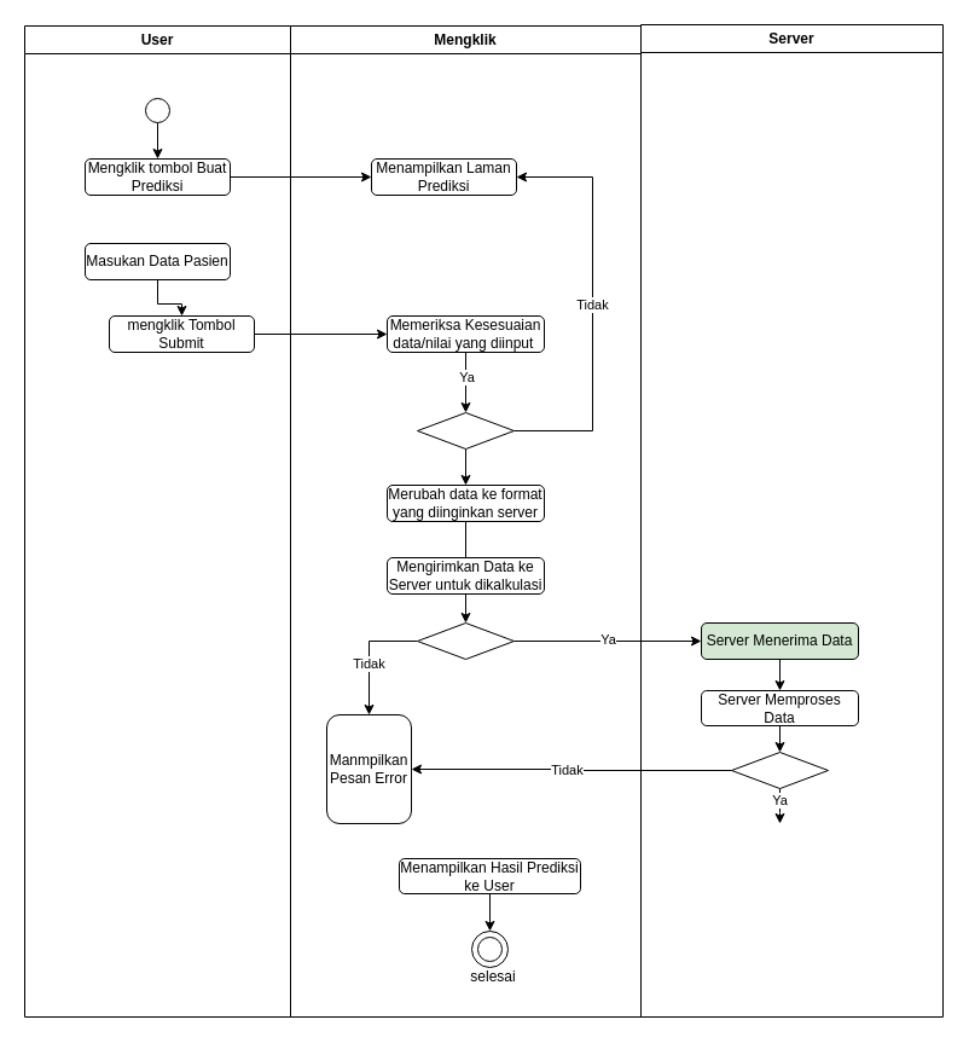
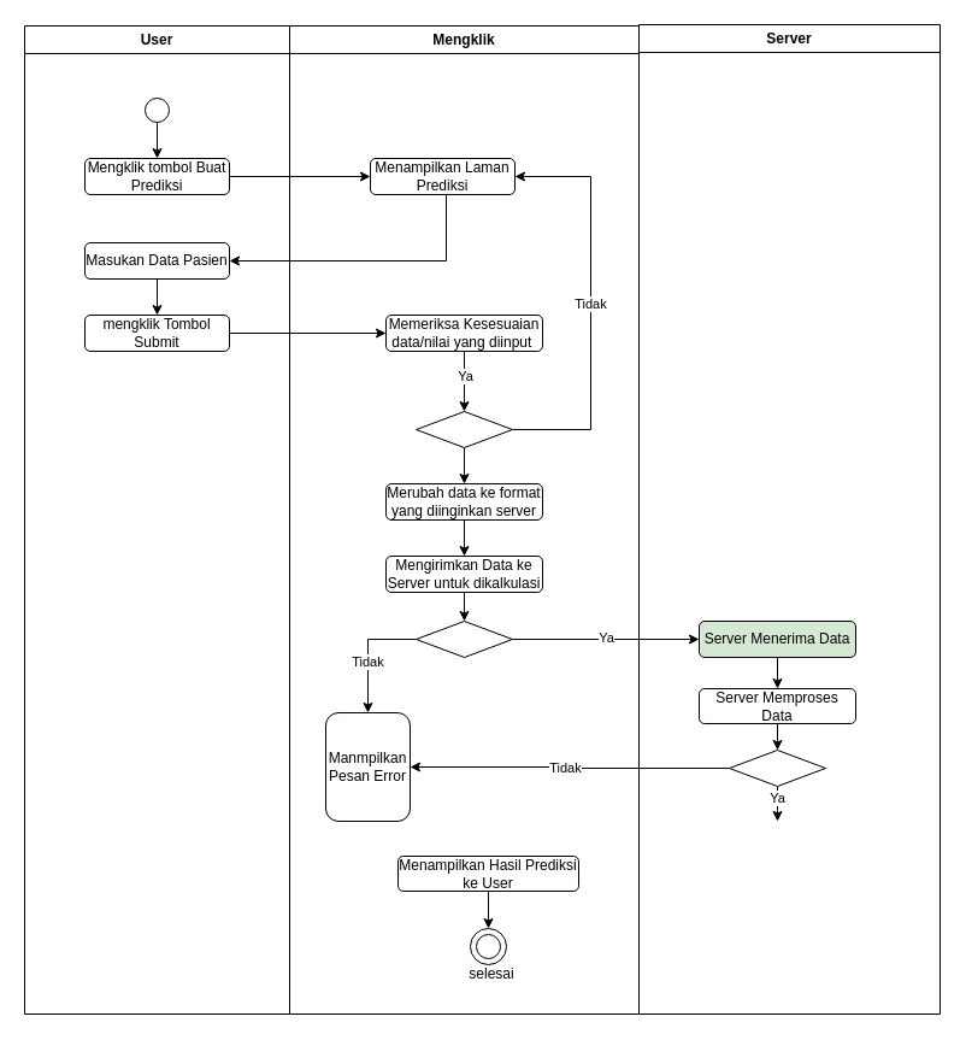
  <mxCell id="0" />
  <mxCell id="1" parent="0" />
  <mxCell id="2" value="User" style="swimlane;whiteSpace=wrap;html=1;" vertex="1" parent="1"><mxGeometry x="20" y="21" width="220" height="820" as="geometry" /></mxCell>
  <mxCell id="3" value="" style="edgeStyle=orthogonalEdgeStyle;rounded=0;orthogonalLoop=1;jettySize=auto;html=1;" edge="1" parent="2" source="4" target="5"><mxGeometry relative="1" as="geometry" /></mxCell>
  <mxCell id="4" value="" style="ellipse;whiteSpace=wrap;html=1;aspect=fixed;color=black;" vertex="1" parent="2"><mxGeometry x="100" y="60" width="20" height="20" as="geometry" /></mxCell>
  <mxCell id="5" value="Mengklik tombol Buat Prediksi" style="rounded=1;whiteSpace=wrap;html=1;" vertex="1" parent="2"><mxGeometry x="50" y="110" width="120" height="30" as="geometry" /></mxCell>
  <mxCell id="6" value="" style="edgeStyle=orthogonalEdgeStyle;rounded=0;orthogonalLoop=1;jettySize=auto;html=1;" edge="1" parent="2" source="7" target="8"><mxGeometry relative="1" as="geometry" /></mxCell>
  <mxCell id="7" value="Masukan Data Pasien" style="rounded=1;whiteSpace=wrap;html=1;" vertex="1" parent="2"><mxGeometry x="50" y="180" width="120" height="30" as="geometry" /></mxCell>
- <mxCell id="8" value="mengklik Tombol Submit" style="rounded=1;whiteSpace=wrap;html=1;" vertex="1" parent="2"><mxGeometry x="70" y="240" width="120" height="30" as="geometry" /></mxCell>
+ <mxCell id="8" value="mengklik Tombol Submit" style="rounded=1;whiteSpace=wrap;html=1;" vertex="1" parent="2"><mxGeometry x="50" y="240" width="120" height="30" as="geometry" /></mxCell>
  <mxCell id="9" value="Mengklik" style="swimlane;whiteSpace=wrap;html=1;" vertex="1" parent="1"><mxGeometry x="240" y="21" width="290" height="820" as="geometry" /></mxCell>
  <mxCell id="10" value="" style="ellipse;whiteSpace=wrap;html=1;aspect=fixed;" vertex="1" parent="9"><mxGeometry x="150" y="749" width="30" height="30" as="geometry" /></mxCell>
  <mxCell id="11" value="" style="ellipse;whiteSpace=wrap;html=1;aspect=fixed;color=black;" vertex="1" parent="9"><mxGeometry x="155" y="754" width="20" height="20" as="geometry" /></mxCell>
  <mxCell id="12" value="selesai" style="text;html=1;align=center;verticalAlign=middle;whiteSpace=wrap;rounded=0;" vertex="1" parent="9"><mxGeometry x="138" y="782" width="60" height="10" as="geometry" /></mxCell>
  <mxCell id="13" value="Tidak" style="edgeStyle=orthogonalEdgeStyle;rounded=0;orthogonalLoop=1;jettySize=auto;html=1;entryX=1;entryY=0.5;entryDx=0;entryDy=0;" edge="1" parent="9" source="15" target="16"><mxGeometry relative="1" as="geometry"><mxPoint x="250" y="130" as="targetPoint" /><Array as="points"><mxPoint x="250" y="335" /><mxPoint x="250" y="125" /></Array></mxGeometry></mxCell>
  <mxCell id="14" value="" style="edgeStyle=orthogonalEdgeStyle;rounded=0;orthogonalLoop=1;jettySize=auto;html=1;" edge="1" parent="9" source="15" target="21"><mxGeometry relative="1" as="geometry" /></mxCell>
  <mxCell id="15" value="" style="rhombus;whiteSpace=wrap;html=1;" vertex="1" parent="9"><mxGeometry x="105" y="320" width="80" height="30" as="geometry" /></mxCell>
  <mxCell id="16" value="Menampilkan Laman Prediksi" style="rounded=1;whiteSpace=wrap;html=1;" vertex="1" parent="9"><mxGeometry x="67" y="110" width="120" height="30" as="geometry" /></mxCell>
  <mxCell id="17" value="" style="edgeStyle=orthogonalEdgeStyle;rounded=0;orthogonalLoop=1;jettySize=auto;html=1;" edge="1" parent="9" source="19" target="15"><mxGeometry relative="1" as="geometry" /></mxCell>
  <mxCell id="18" value="Ya" style="edgeLabel;html=1;align=center;verticalAlign=middle;resizable=0;points=[];" vertex="1" connectable="0" parent="17"><mxGeometry x="-0.189" relative="1" as="geometry"><mxPoint as="offset" /></mxGeometry></mxCell>
  <mxCell id="19" value="Memeriksa Kesesuaian data/nilai yang diinput&amp;nbsp;" style="rounded=1;whiteSpace=wrap;html=1;" vertex="1" parent="9"><mxGeometry x="80" y="240" width="130" height="30" as="geometry" /></mxCell>
- <mxCell id="20" style="edgeStyle=orthogonalEdgeStyle;rounded=0;orthogonalLoop=1;jettySize=auto;html=1;entryX=0.5;entryY=0;entryDx=0;entryDy=0;endArrow=none;" edge="1" parent="9" source="21" target="23"><mxGeometry relative="1" as="geometry" /></mxCell>
+ <mxCell id="20" style="edgeStyle=orthogonalEdgeStyle;rounded=0;orthogonalLoop=1;jettySize=auto;html=1;entryX=0.5;entryY=0;entryDx=0;entryDy=0;" edge="1" parent="9" source="21" target="23"><mxGeometry relative="1" as="geometry" /></mxCell>
  <mxCell id="21" value="Merubah data ke format yang diinginkan server" style="rounded=1;whiteSpace=wrap;html=1;" vertex="1" parent="9"><mxGeometry x="80" y="380" width="130" height="30" as="geometry" /></mxCell>
  <mxCell id="22" value="" style="edgeStyle=orthogonalEdgeStyle;rounded=0;orthogonalLoop=1;jettySize=auto;html=1;" edge="1" parent="9" source="23" target="26"><mxGeometry relative="1" as="geometry" /></mxCell>
  <mxCell id="23" value="Mengirimkan Data ke Server untuk dikalkulasi" style="rounded=1;whiteSpace=wrap;html=1;" vertex="1" parent="9"><mxGeometry x="80" y="440" width="130" height="30" as="geometry" /></mxCell>
  <mxCell id="24" style="edgeStyle=orthogonalEdgeStyle;rounded=0;orthogonalLoop=1;jettySize=auto;html=1;entryX=0.5;entryY=0;entryDx=0;entryDy=0;" edge="1" parent="9" source="26" target="27"><mxGeometry relative="1" as="geometry" /></mxCell>
  <mxCell id="25" value="Tidak" style="edgeLabel;html=1;align=center;verticalAlign=middle;resizable=0;points=[];" vertex="1" connectable="0" parent="24"><mxGeometry x="0.148" y="-1" relative="1" as="geometry"><mxPoint as="offset" /></mxGeometry></mxCell>
  <mxCell id="26" value="" style="rhombus;whiteSpace=wrap;html=1;" vertex="1" parent="9"><mxGeometry x="105" y="494" width="80" height="30" as="geometry" /></mxCell>
  <mxCell id="27" value="Manmpilkan Pesan Error" style="rounded=1;whiteSpace=wrap;html=1;" vertex="1" parent="9"><mxGeometry x="30" y="570" width="70" height="90" as="geometry" /></mxCell>
  <mxCell id="28" style="edgeStyle=orthogonalEdgeStyle;rounded=0;orthogonalLoop=1;jettySize=auto;html=1;entryX=0.5;entryY=0;entryDx=0;entryDy=0;" edge="1" parent="9" source="29" target="10"><mxGeometry relative="1" as="geometry"><mxPoint x="165" y="740" as="targetPoint" /></mxGeometry></mxCell>
  <mxCell id="29" value="Menampilkan Hasil Prediksi ke User" style="rounded=1;whiteSpace=wrap;html=1;" vertex="1" parent="9"><mxGeometry x="90" y="689" width="150" height="29" as="geometry" /></mxCell>
  <mxCell id="30" value="Server" style="swimlane;whiteSpace=wrap;html=1;" vertex="1" parent="1"><mxGeometry x="530" y="20" width="250" height="821" as="geometry" /></mxCell>
  <mxCell id="31" style="edgeStyle=orthogonalEdgeStyle;rounded=0;orthogonalLoop=1;jettySize=auto;html=1;" edge="1" parent="30" source="32"><mxGeometry relative="1" as="geometry"><mxPoint x="115" y="551" as="targetPoint" /></mxGeometry></mxCell>
  <mxCell id="32" value="Server Menerima Data" style="rounded=1;whiteSpace=wrap;html=1;fillColor=#d5e8d4;" vertex="1" parent="30"><mxGeometry x="50" y="495" width="130" height="30" as="geometry" /></mxCell>
  <mxCell id="33" style="edgeStyle=orthogonalEdgeStyle;rounded=0;orthogonalLoop=1;jettySize=auto;html=1;entryX=0.5;entryY=0;entryDx=0;entryDy=0;" edge="1" parent="30" source="34" target="37"><mxGeometry relative="1" as="geometry" /></mxCell>
  <mxCell id="34" value="Server Memproses Data" style="rounded=1;whiteSpace=wrap;html=1;" vertex="1" parent="30"><mxGeometry x="50" y="551" width="130" height="29" as="geometry" /></mxCell>
  <mxCell id="35" style="edgeStyle=orthogonalEdgeStyle;rounded=0;orthogonalLoop=1;jettySize=auto;html=1;" edge="1" parent="30" source="37"><mxGeometry relative="1" as="geometry"><mxPoint x="115" y="661" as="targetPoint" /></mxGeometry></mxCell>
  <mxCell id="36" value="Ya" style="edgeLabel;html=1;align=center;verticalAlign=middle;resizable=0;points=[];" vertex="1" connectable="0" parent="35"><mxGeometry x="-0.362" y="-1" relative="1" as="geometry"><mxPoint as="offset" /></mxGeometry></mxCell>
  <mxCell id="37" value="" style="rhombus;whiteSpace=wrap;html=1;" vertex="1" parent="30"><mxGeometry x="75" y="602" width="80" height="30" as="geometry" /></mxCell>
  <mxCell id="38" value="" style="edgeStyle=orthogonalEdgeStyle;rounded=0;orthogonalLoop=1;jettySize=auto;html=1;" edge="1" parent="1" source="5" target="16"><mxGeometry relative="1" as="geometry" /></mxCell>
+ <mxCell id="39" style="edgeStyle=orthogonalEdgeStyle;rounded=0;orthogonalLoop=1;jettySize=auto;html=1;entryX=1;entryY=0.5;entryDx=0;entryDy=0;" edge="1" parent="1" source="16" target="7"><mxGeometry relative="1" as="geometry"><mxPoint x="340" y="231" as="targetPoint" /><Array as="points"><mxPoint x="370" y="216" /></Array></mxGeometry></mxCell>
  <mxCell id="40" style="edgeStyle=orthogonalEdgeStyle;rounded=0;orthogonalLoop=1;jettySize=auto;html=1;entryX=0;entryY=0.5;entryDx=0;entryDy=0;" edge="1" parent="1" source="8" target="19"><mxGeometry relative="1" as="geometry" /></mxCell>
  <mxCell id="41" style="edgeStyle=orthogonalEdgeStyle;rounded=0;orthogonalLoop=1;jettySize=auto;html=1;" edge="1" parent="1" source="26" target="32"><mxGeometry relative="1" as="geometry" /></mxCell>
  <mxCell id="42" value="Ya" style="edgeLabel;html=1;align=center;verticalAlign=middle;resizable=0;points=[];" vertex="1" connectable="0" parent="41"><mxGeometry x="-0.007" y="2" relative="1" as="geometry"><mxPoint as="offset" /></mxGeometry></mxCell>
  <mxCell id="43" style="edgeStyle=orthogonalEdgeStyle;rounded=0;orthogonalLoop=1;jettySize=auto;html=1;" edge="1" parent="1" source="37" target="27"><mxGeometry relative="1" as="geometry" /></mxCell>
  <mxCell id="44" value="Tidak" style="edgeLabel;html=1;align=center;verticalAlign=middle;resizable=0;points=[];" vertex="1" connectable="0" parent="43"><mxGeometry x="0.036" relative="1" as="geometry"><mxPoint as="offset" /></mxGeometry></mxCell>
